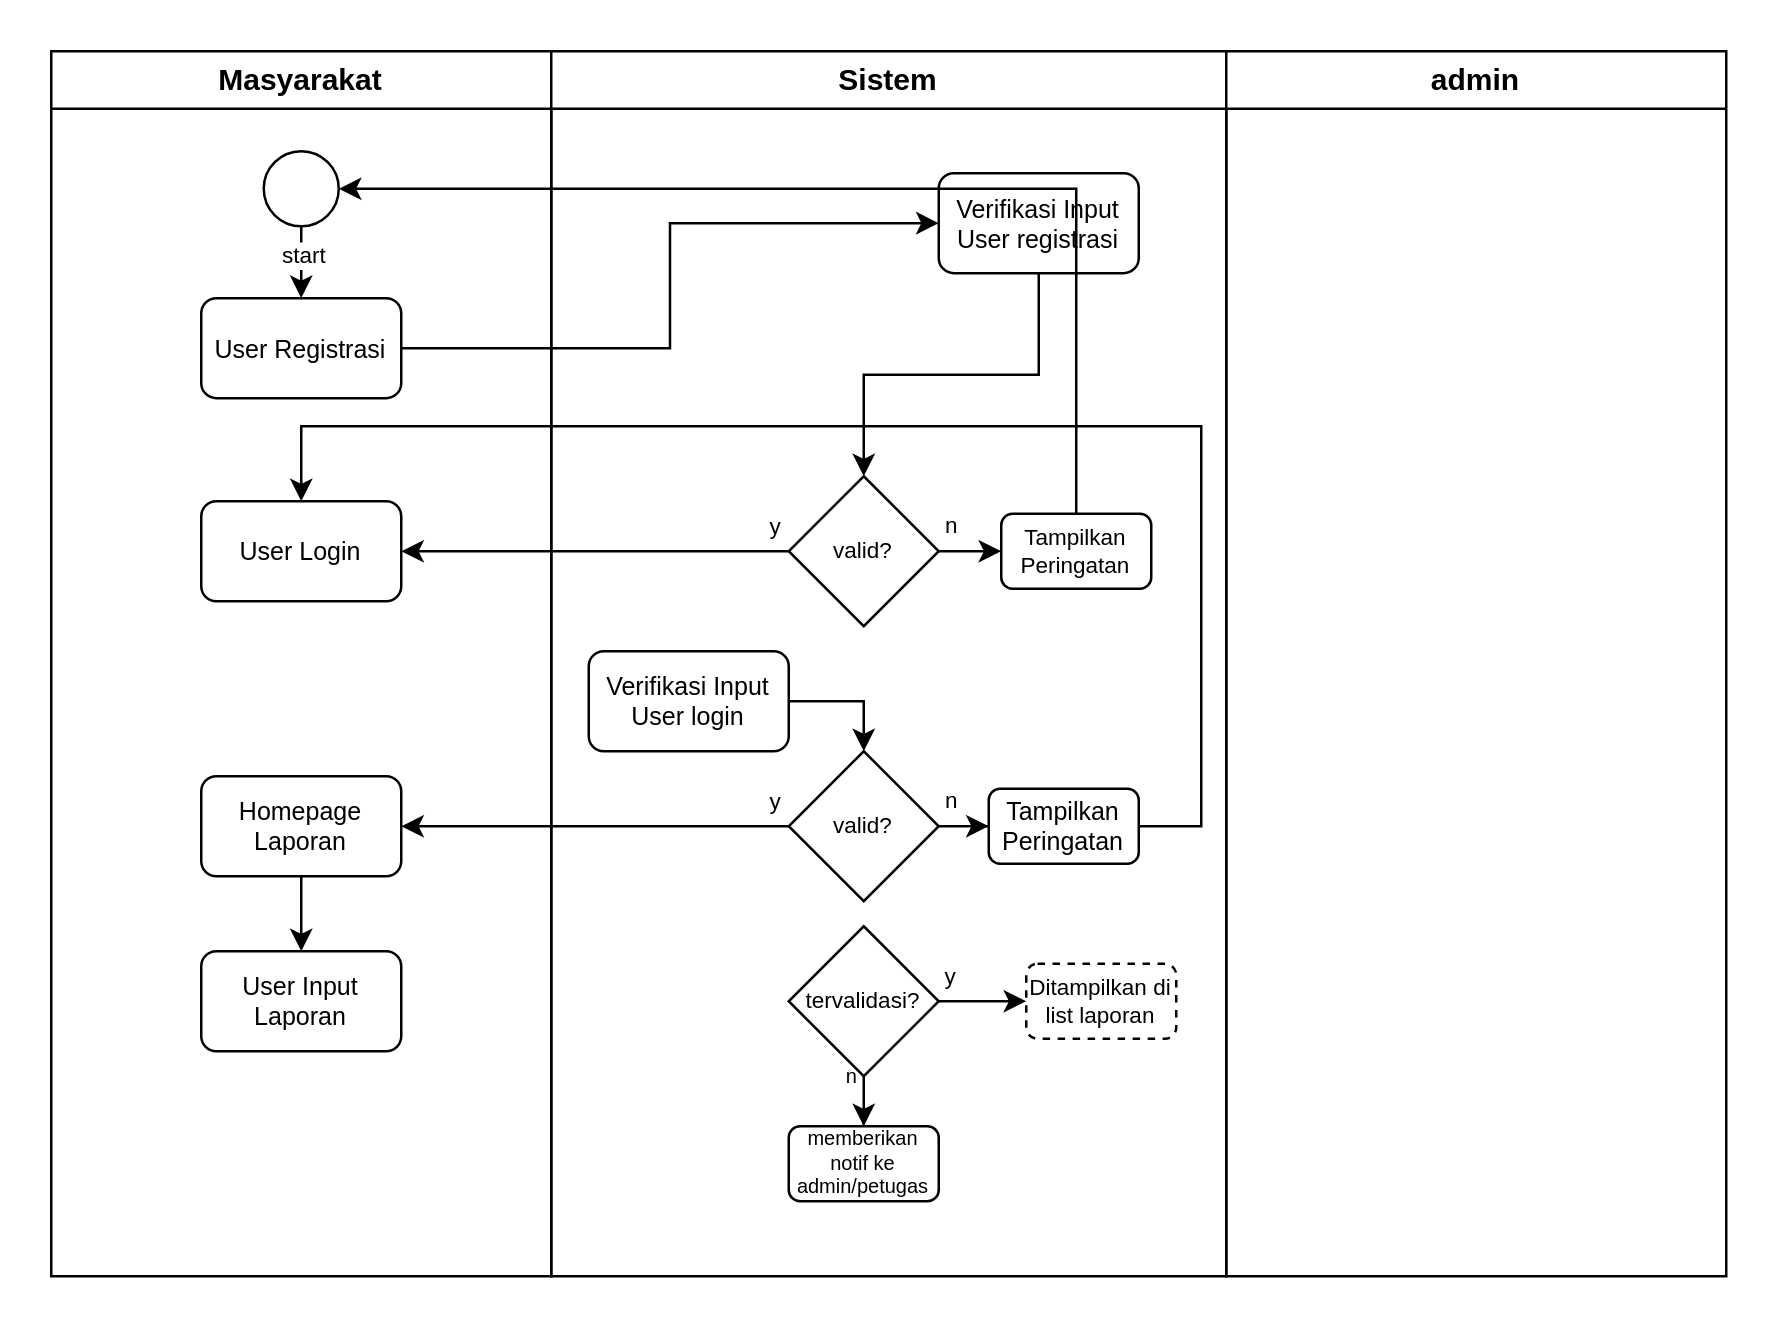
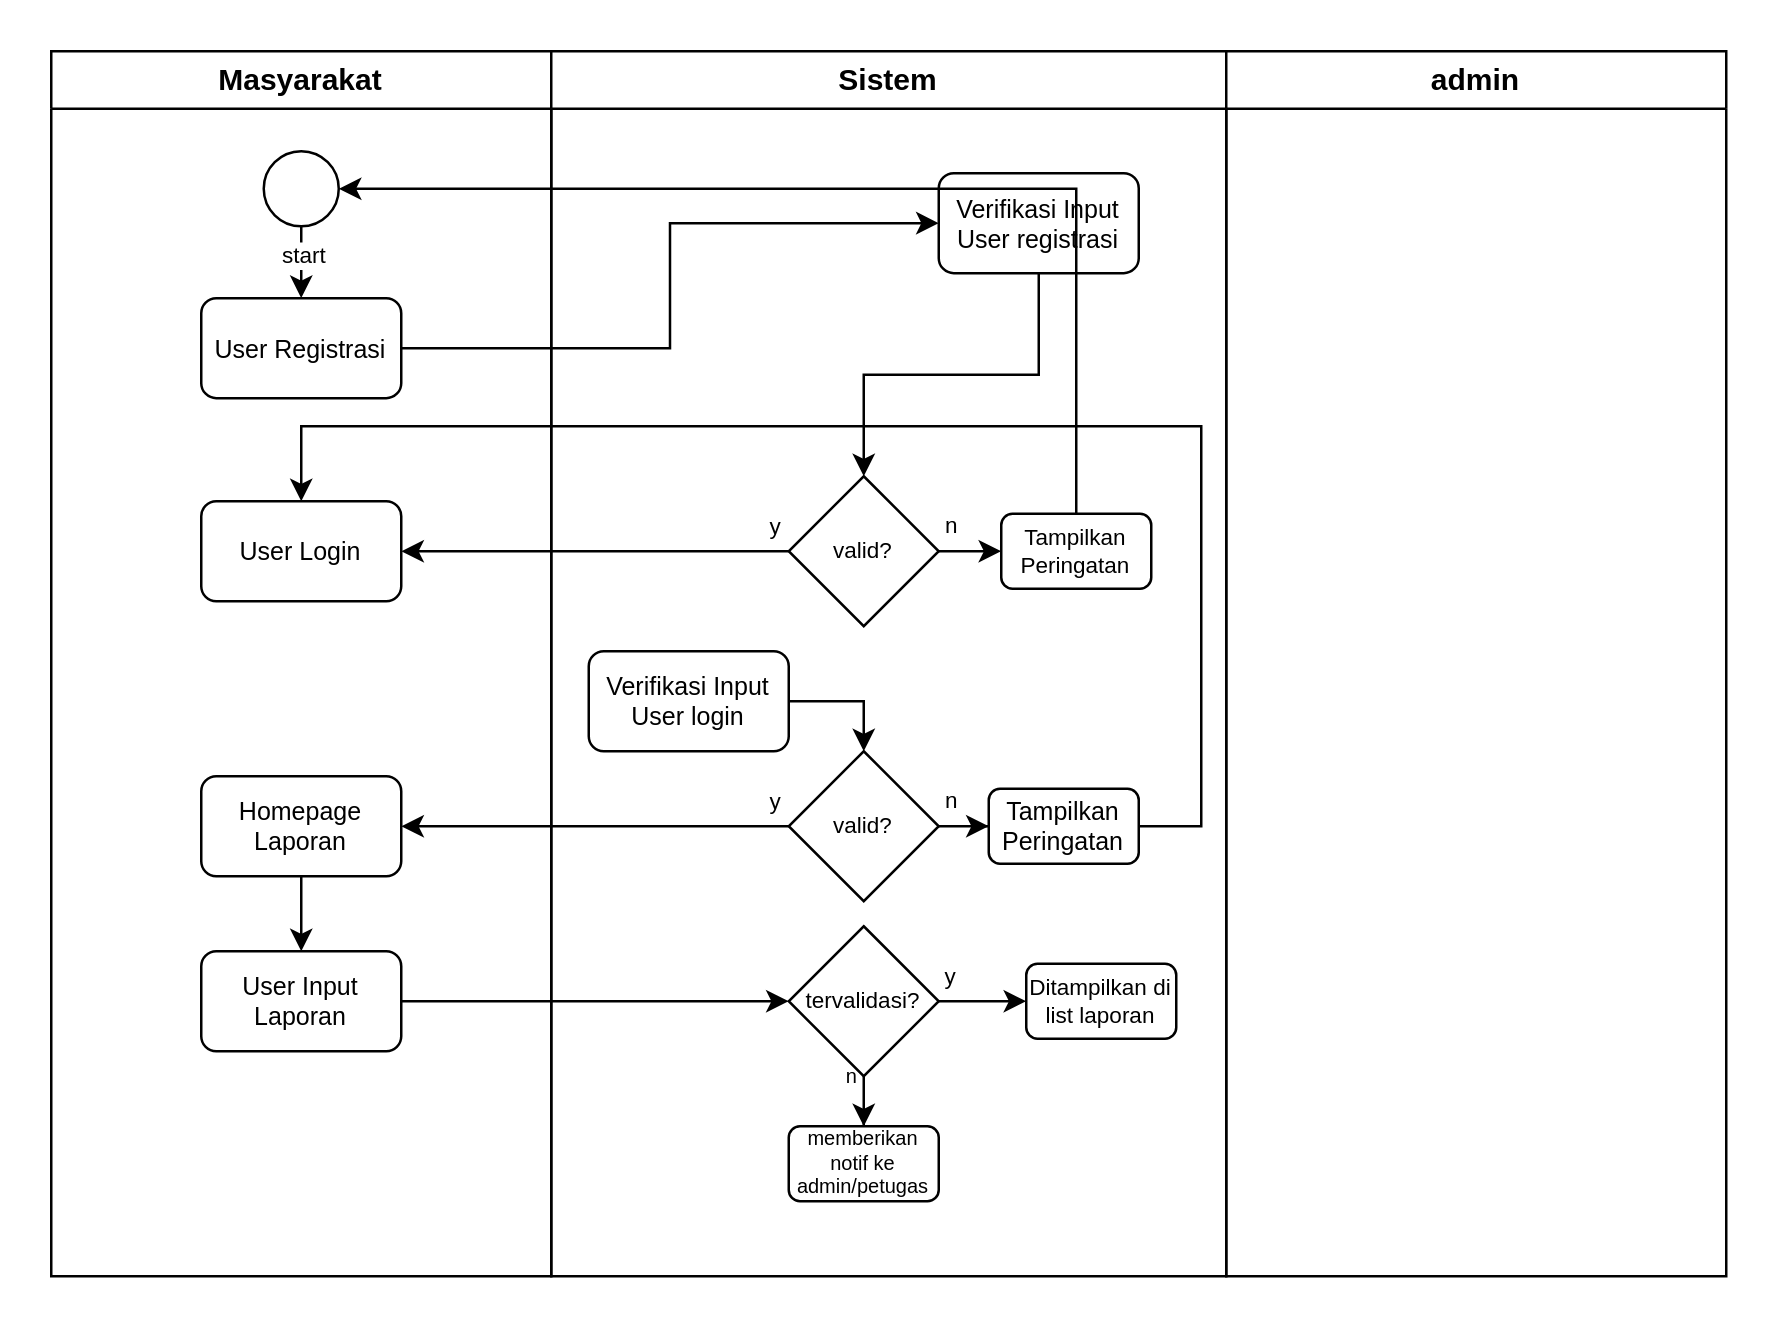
  <mxCell id="0" />
  <mxCell id="1" parent="0" />
  <mxCell id="2" value="Masyarakat" style="swimlane;whiteSpace=wrap;html=1;" vertex="1" parent="1"><mxGeometry x="20" y="20" width="200" height="490" as="geometry" /></mxCell>
  <mxCell id="3" style="edgeStyle=orthogonalEdgeStyle;rounded=0;orthogonalLoop=1;jettySize=auto;html=1;exitX=0.5;exitY=1;exitDx=0;exitDy=0;entryX=0.5;entryY=0;entryDx=0;entryDy=0;" edge="1" parent="2" source="5" target="6"><mxGeometry relative="1" as="geometry" /></mxCell>
  <mxCell id="4" value="&lt;span&gt;&lt;font style=&quot;color: rgb(0, 0, 0);&quot;&gt;start&lt;/font&gt;&lt;/span&gt;" style="edgeLabel;html=1;align=center;verticalAlign=middle;resizable=0;points=[];fontSize=9;" vertex="1" connectable="0" parent="3"><mxGeometry x="-0.264" relative="1" as="geometry"><mxPoint as="offset" /></mxGeometry></mxCell>
  <mxCell id="5" value="" style="ellipse;whiteSpace=wrap;html=1;aspect=fixed;fillColor=#FFFFFF;" vertex="1" parent="2"><mxGeometry x="85" y="40" width="30" height="30" as="geometry" /></mxCell>
  <mxCell id="6" value="User Registrasi" style="rounded=1;whiteSpace=wrap;html=1;fillColor=none;fontSize=10;" vertex="1" parent="2"><mxGeometry x="60" y="98.75" width="80" height="40" as="geometry" /></mxCell>
  <mxCell id="7" value="User Login" style="rounded=1;whiteSpace=wrap;html=1;fillColor=none;fontSize=10;" vertex="1" parent="2"><mxGeometry x="60" y="180" width="80" height="40" as="geometry" /></mxCell>
  <mxCell id="8" style="edgeStyle=orthogonalEdgeStyle;rounded=0;orthogonalLoop=1;jettySize=auto;html=1;entryX=0.5;entryY=0;entryDx=0;entryDy=0;" edge="1" parent="2" source="9" target="10"><mxGeometry relative="1" as="geometry" /></mxCell>
  <mxCell id="9" value="Homepage Laporan" style="rounded=1;whiteSpace=wrap;html=1;fillColor=none;fontSize=10;" vertex="1" parent="2"><mxGeometry x="60" y="290" width="80" height="40" as="geometry" /></mxCell>
  <mxCell id="10" value="User Input Laporan" style="rounded=1;whiteSpace=wrap;html=1;fillColor=none;fontSize=10;" vertex="1" parent="2"><mxGeometry x="60" y="360" width="80" height="40" as="geometry" /></mxCell>
  <mxCell id="11" value="Sistem" style="swimlane;whiteSpace=wrap;html=1;" vertex="1" parent="1"><mxGeometry x="220" y="20" width="270" height="490" as="geometry" /></mxCell>
  <mxCell id="12" style="edgeStyle=orthogonalEdgeStyle;rounded=0;orthogonalLoop=1;jettySize=auto;html=1;exitX=0;exitY=0.5;exitDx=0;exitDy=0;entryX=0.5;entryY=0;entryDx=0;entryDy=0;" edge="1" parent="11"><mxGeometry relative="1" as="geometry"><mxPoint x="96.25" y="118.75" as="sourcePoint" /><Array as="points"><mxPoint x="50" y="119" /></Array></mxGeometry></mxCell>
  <mxCell id="13" style="edgeStyle=orthogonalEdgeStyle;rounded=0;orthogonalLoop=1;jettySize=auto;html=1;entryX=0.5;entryY=0;entryDx=0;entryDy=0;" edge="1" parent="11"><mxGeometry relative="1" as="geometry"><mxPoint x="153.75" y="118.75" as="sourcePoint" /></mxGeometry></mxCell>
  <mxCell id="14" style="edgeStyle=orthogonalEdgeStyle;rounded=0;orthogonalLoop=1;jettySize=auto;html=1;entryX=0;entryY=0.5;entryDx=0;entryDy=0;" edge="1" parent="11"><mxGeometry relative="1" as="geometry"><mxPoint x="110" y="238.75" as="targetPoint" /></mxGeometry></mxCell>
  <mxCell id="15" style="edgeStyle=orthogonalEdgeStyle;rounded=0;orthogonalLoop=1;jettySize=auto;html=1;" edge="1" parent="11" source="16" target="18"><mxGeometry relative="1" as="geometry" /></mxCell>
  <mxCell id="16" value="Verifikasi Input User registrasi" style="rounded=1;whiteSpace=wrap;html=1;fillColor=none;fontSize=10;" vertex="1" parent="11"><mxGeometry x="155" y="48.75" width="80" height="40" as="geometry" /></mxCell>
  <mxCell id="17" style="edgeStyle=orthogonalEdgeStyle;rounded=0;orthogonalLoop=1;jettySize=auto;html=1;entryX=0;entryY=0.5;entryDx=0;entryDy=0;" edge="1" parent="11" source="18" target="20"><mxGeometry relative="1" as="geometry" /></mxCell>
  <mxCell id="18" value="valid?" style="rhombus;whiteSpace=wrap;html=1;fillColor=none;fontSize=9;" vertex="1" parent="11"><mxGeometry x="95" y="170" width="60" height="60" as="geometry" /></mxCell>
  <mxCell id="19" value="y" style="text;align=center;verticalAlign=middle;resizable=0;points=[];autosize=1;strokeColor=none;fillColor=none;fontSize=9;fontColor=default;textShadow=0;" vertex="1" parent="11"><mxGeometry x="75" y="180" width="30" height="20" as="geometry" /></mxCell>
  <mxCell id="20" value="Tampilkan&lt;div&gt;Peringatan&lt;/div&gt;" style="rounded=1;whiteSpace=wrap;html=1;fillColor=none;fontSize=9;" vertex="1" parent="11"><mxGeometry x="180" y="185" width="60" height="30" as="geometry" /></mxCell>
  <mxCell id="21" value="n" style="text;html=1;align=center;verticalAlign=middle;resizable=0;points=[];autosize=1;strokeColor=none;fillColor=none;fontSize=9;" vertex="1" parent="11"><mxGeometry x="145" y="180" width="30" height="20" as="geometry" /></mxCell>
  <mxCell id="22" style="edgeStyle=orthogonalEdgeStyle;rounded=0;orthogonalLoop=1;jettySize=auto;html=1;entryX=0.5;entryY=0;entryDx=0;entryDy=0;" edge="1" parent="11" source="23" target="25"><mxGeometry relative="1" as="geometry"><Array as="points"><mxPoint x="125" y="260" /></Array></mxGeometry></mxCell>
  <mxCell id="23" value="Verifikasi Input User login" style="rounded=1;whiteSpace=wrap;html=1;fillColor=none;fontSize=10;" vertex="1" parent="11"><mxGeometry x="15" y="240" width="80" height="40" as="geometry" /></mxCell>
  <mxCell id="24" style="edgeStyle=orthogonalEdgeStyle;rounded=0;orthogonalLoop=1;jettySize=auto;html=1;entryX=0;entryY=0.5;entryDx=0;entryDy=0;" edge="1" parent="11" source="25" target="28"><mxGeometry relative="1" as="geometry" /></mxCell>
  <mxCell id="25" value="valid?" style="rhombus;whiteSpace=wrap;html=1;fillColor=none;fontSize=9;" vertex="1" parent="11"><mxGeometry x="95" y="280" width="60" height="60" as="geometry" /></mxCell>
  <mxCell id="26" value="y" style="text;align=center;verticalAlign=middle;resizable=0;points=[];autosize=1;strokeColor=none;fillColor=none;fontSize=9;fontColor=default;textShadow=0;" vertex="1" parent="11"><mxGeometry x="75" y="290" width="30" height="20" as="geometry" /></mxCell>
  <mxCell id="27" value="n" style="text;html=1;align=center;verticalAlign=middle;resizable=0;points=[];autosize=1;strokeColor=none;fillColor=none;fontSize=9;" vertex="1" parent="11"><mxGeometry x="145" y="290" width="30" height="20" as="geometry" /></mxCell>
  <mxCell id="28" value="Tampilkan Peringatan" style="rounded=1;whiteSpace=wrap;html=1;fillColor=none;fontSize=10;" vertex="1" parent="11"><mxGeometry x="175" y="295" width="60" height="30" as="geometry" /></mxCell>
  <mxCell id="29" style="edgeStyle=orthogonalEdgeStyle;rounded=0;orthogonalLoop=1;jettySize=auto;html=1;entryX=0.5;entryY=0;entryDx=0;entryDy=0;" edge="1" parent="11" source="31" target="32"><mxGeometry relative="1" as="geometry" /></mxCell>
  <mxCell id="30" style="edgeStyle=orthogonalEdgeStyle;rounded=0;orthogonalLoop=1;jettySize=auto;html=1;" edge="1" parent="11" source="31" target="35"><mxGeometry relative="1" as="geometry" /></mxCell>
  <mxCell id="31" value="tervalidasi?" style="rhombus;whiteSpace=wrap;html=1;fillColor=none;fontSize=9;" vertex="1" parent="11"><mxGeometry x="95" y="350" width="60" height="60" as="geometry" /></mxCell>
  <mxCell id="32" value="memberikan notif ke admin/petugas" style="rounded=1;whiteSpace=wrap;html=1;fillColor=none;fontSize=8;" vertex="1" parent="11"><mxGeometry x="95" y="430" width="60" height="30" as="geometry" /></mxCell>
  <mxCell id="33" value="n" style="text;html=1;align=center;verticalAlign=middle;resizable=0;points=[];autosize=1;strokeColor=none;fillColor=none;fontSize=8;" vertex="1" parent="11"><mxGeometry x="105" y="400" width="30" height="20" as="geometry" /></mxCell>
  <mxCell id="34" value="y" style="text;align=center;verticalAlign=middle;resizable=0;points=[];autosize=1;strokeColor=none;fillColor=none;fontSize=9;fontColor=default;textShadow=0;" vertex="1" parent="11"><mxGeometry x="145" y="360" width="30" height="20" as="geometry" /></mxCell>
- <mxCell id="35" value="Ditampilkan di list laporan" style="rounded=1;whiteSpace=wrap;html=1;fillColor=none;fontSize=9;dashed=1;" vertex="1" parent="11"><mxGeometry x="190" y="365" width="60" height="30" as="geometry" /></mxCell>
+ <mxCell id="35" value="Ditampilkan di list laporan" style="rounded=1;whiteSpace=wrap;html=1;fillColor=none;fontSize=9;" vertex="1" parent="11"><mxGeometry x="190" y="365" width="60" height="30" as="geometry" /></mxCell>
  <mxCell id="36" style="edgeStyle=orthogonalEdgeStyle;rounded=0;orthogonalLoop=1;jettySize=auto;html=1;entryX=1;entryY=0.5;entryDx=0;entryDy=0;" edge="1" parent="1"><mxGeometry relative="1" as="geometry"><mxPoint x="241.25" y="258.75" as="sourcePoint" /></mxGeometry></mxCell>
  <mxCell id="37" style="edgeStyle=orthogonalEdgeStyle;rounded=0;orthogonalLoop=1;jettySize=auto;html=1;entryX=0;entryY=0.5;entryDx=0;entryDy=0;" edge="1" parent="1" source="6" target="16"><mxGeometry relative="1" as="geometry" /></mxCell>
  <mxCell id="38" style="edgeStyle=orthogonalEdgeStyle;rounded=0;orthogonalLoop=1;jettySize=auto;html=1;" edge="1" parent="1" source="18" target="7"><mxGeometry relative="1" as="geometry" /></mxCell>
  <mxCell id="39" style="edgeStyle=orthogonalEdgeStyle;rounded=0;orthogonalLoop=1;jettySize=auto;html=1;entryX=1;entryY=0.5;entryDx=0;entryDy=0;" edge="1" parent="1" source="20" target="5"><mxGeometry relative="1" as="geometry"><Array as="points"><mxPoint x="430" y="75" /></Array></mxGeometry></mxCell>
  <mxCell id="40" style="edgeStyle=orthogonalEdgeStyle;rounded=0;orthogonalLoop=1;jettySize=auto;html=1;entryX=1;entryY=0.5;entryDx=0;entryDy=0;" edge="1" parent="1" source="25" target="9"><mxGeometry relative="1" as="geometry" /></mxCell>
  <mxCell id="41" style="edgeStyle=orthogonalEdgeStyle;rounded=0;orthogonalLoop=1;jettySize=auto;html=1;entryX=0.5;entryY=0;entryDx=0;entryDy=0;" edge="1" parent="1" source="28" target="7"><mxGeometry relative="1" as="geometry"><Array as="points"><mxPoint x="480" y="330" /><mxPoint x="480" y="170" /><mxPoint x="120" y="170" /></Array></mxGeometry></mxCell>
  <mxCell id="42" value="admin" style="swimlane;whiteSpace=wrap;html=1;" vertex="1" parent="1"><mxGeometry x="490" y="20" width="200" height="490" as="geometry" /></mxCell>
+ <mxCell id="43" style="edgeStyle=orthogonalEdgeStyle;rounded=0;orthogonalLoop=1;jettySize=auto;html=1;entryX=0;entryY=0.5;entryDx=0;entryDy=0;" edge="1" parent="1" source="10" target="31"><mxGeometry relative="1" as="geometry" /></mxCell>
